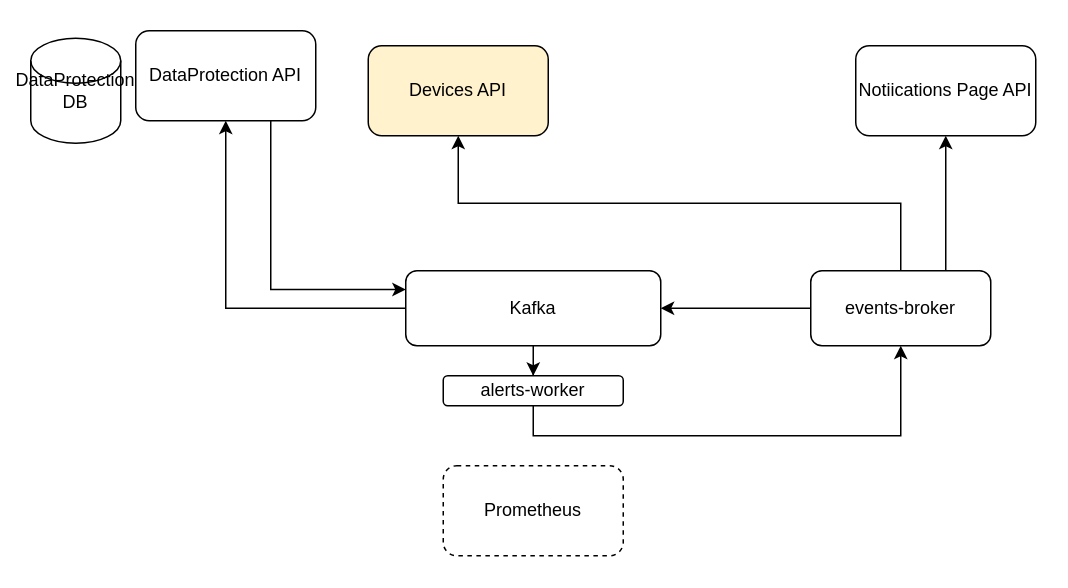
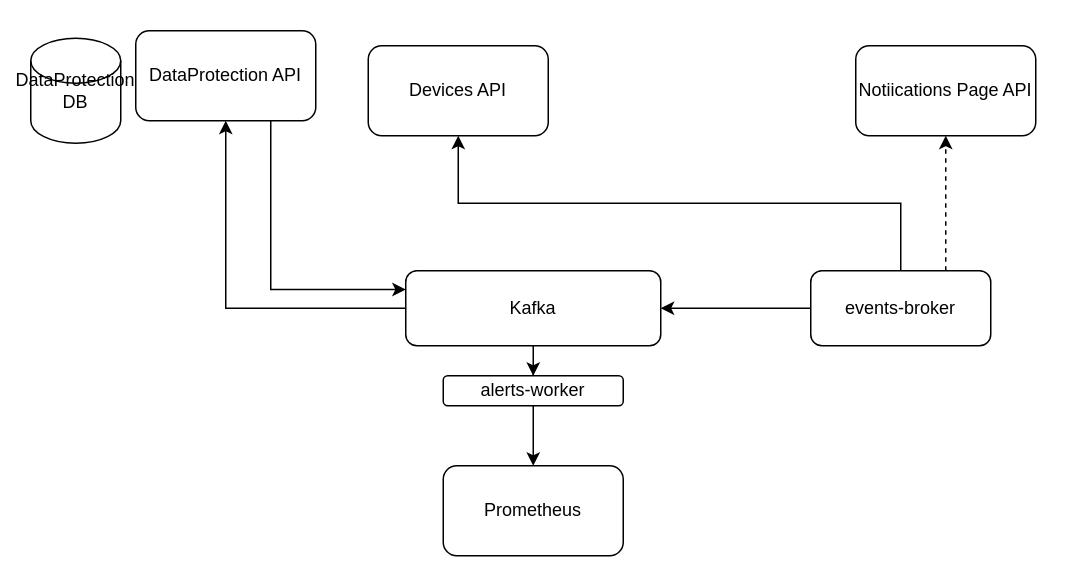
  <mxCell id="0" />
  <mxCell id="1" parent="0" />
- <mxCell id="2" value="Devices API" style="rounded=1;whiteSpace=wrap;html=1;fillColor=#fff2cc;" vertex="1" parent="1"><mxGeometry x="245" y="30" width="120" height="60" as="geometry" /></mxCell>
+ <mxCell id="2" value="Devices API" style="rounded=1;whiteSpace=wrap;html=1;" vertex="1" parent="1"><mxGeometry x="245" y="30" width="120" height="60" as="geometry" /></mxCell>
  <mxCell id="3" value="Notiications Page API" style="rounded=1;whiteSpace=wrap;html=1;" vertex="1" parent="1"><mxGeometry x="570" y="30" width="120" height="60" as="geometry" /></mxCell>
  <mxCell id="4" style="edgeStyle=orthogonalEdgeStyle;rounded=0;orthogonalLoop=1;jettySize=auto;html=1;exitX=0.75;exitY=1;exitDx=0;exitDy=0;entryX=0;entryY=0.25;entryDx=0;entryDy=0;" edge="1" parent="1" source="5" target="14"><mxGeometry relative="1" as="geometry" /></mxCell>
  <mxCell id="5" value="DataProtection API" style="rounded=1;whiteSpace=wrap;html=1;" vertex="1" parent="1"><mxGeometry x="90" y="20" width="120" height="60" as="geometry" /></mxCell>
  <mxCell id="6" style="edgeStyle=orthogonalEdgeStyle;rounded=0;orthogonalLoop=1;jettySize=auto;html=1;exitX=0.5;exitY=0;exitDx=0;exitDy=0;entryX=0.5;entryY=1;entryDx=0;entryDy=0;" edge="1" parent="1" source="9" target="2"><mxGeometry relative="1" as="geometry" /></mxCell>
- <mxCell id="7" style="edgeStyle=orthogonalEdgeStyle;rounded=0;orthogonalLoop=1;jettySize=auto;html=1;exitX=0.75;exitY=0;exitDx=0;exitDy=0;entryX=0.5;entryY=1;entryDx=0;entryDy=0;" edge="1" parent="1" source="9" target="3"><mxGeometry relative="1" as="geometry" /></mxCell>
+ <mxCell id="7" style="edgeStyle=orthogonalEdgeStyle;rounded=0;orthogonalLoop=1;jettySize=auto;html=1;exitX=0.75;exitY=0;exitDx=0;exitDy=0;entryX=0.5;entryY=1;entryDx=0;entryDy=0;dashed=1;" edge="1" parent="1" source="9" target="3"><mxGeometry relative="1" as="geometry" /></mxCell>
  <mxCell id="8" style="edgeStyle=orthogonalEdgeStyle;rounded=0;orthogonalLoop=1;jettySize=auto;html=1;entryX=1;entryY=0.5;entryDx=0;entryDy=0;" edge="1" parent="1" source="9" target="14"><mxGeometry relative="1" as="geometry" /></mxCell>
  <mxCell id="9" value="events-broker" style="rounded=1;whiteSpace=wrap;html=1;" vertex="1" parent="1"><mxGeometry x="540" y="180" width="120" height="50" as="geometry" /></mxCell>
  <mxCell id="10" style="edgeStyle=orthogonalEdgeStyle;rounded=0;orthogonalLoop=1;jettySize=auto;html=1;exitX=0.5;exitY=1;exitDx=0;exitDy=0;" edge="1" parent="1" source="2" target="2"><mxGeometry relative="1" as="geometry" /></mxCell>
  <mxCell id="11" value="&lt;div&gt;DataProtection DB&lt;/div&gt;" style="shape=cylinder2;whiteSpace=wrap;html=1;boundedLbl=1;backgroundOutline=1;size=15;" vertex="1" parent="1"><mxGeometry x="20" y="25" width="60" height="70" as="geometry" /></mxCell>
  <mxCell id="12" style="edgeStyle=orthogonalEdgeStyle;rounded=0;orthogonalLoop=1;jettySize=auto;html=1;exitX=0;exitY=0.5;exitDx=0;exitDy=0;entryX=0.5;entryY=1;entryDx=0;entryDy=0;" edge="1" parent="1" source="14" target="5"><mxGeometry relative="1" as="geometry" /></mxCell>
  <mxCell id="13" style="edgeStyle=orthogonalEdgeStyle;rounded=0;orthogonalLoop=1;jettySize=auto;html=1;exitX=0.5;exitY=1;exitDx=0;exitDy=0;" edge="1" parent="1" source="14" target="16"><mxGeometry relative="1" as="geometry" /></mxCell>
  <mxCell id="14" value="Kafka" style="rounded=1;whiteSpace=wrap;html=1;" vertex="1" parent="1"><mxGeometry x="270" y="180" width="170" height="50" as="geometry" /></mxCell>
- <mxCell id="15" style="edgeStyle=orthogonalEdgeStyle;rounded=0;orthogonalLoop=1;jettySize=auto;html=1;exitX=0.5;exitY=1;exitDx=0;exitDy=0;" edge="1" parent="1" source="16" target="9"><mxGeometry relative="1" as="geometry" /></mxCell>
+ <mxCell id="15" style="edgeStyle=orthogonalEdgeStyle;rounded=0;orthogonalLoop=1;jettySize=auto;html=1;exitX=0.5;exitY=1;exitDx=0;exitDy=0;entryX=0.5;entryY=0;entryDx=0;entryDy=0;" edge="1" parent="1" source="16" target="17"><mxGeometry relative="1" as="geometry" /></mxCell>
  <mxCell id="16" value="alerts-worker" style="rounded=1;whiteSpace=wrap;html=1;" vertex="1" parent="1"><mxGeometry x="295" y="250" width="120" height="20" as="geometry" /></mxCell>
- <mxCell id="17" value="Prometheus" style="rounded=1;whiteSpace=wrap;html=1;dashed=1;" vertex="1" parent="1"><mxGeometry x="295" y="310" width="120" height="60" as="geometry" /></mxCell>
+ <mxCell id="17" value="Prometheus" style="rounded=1;whiteSpace=wrap;html=1;" vertex="1" parent="1"><mxGeometry x="295" y="310" width="120" height="60" as="geometry" /></mxCell>
